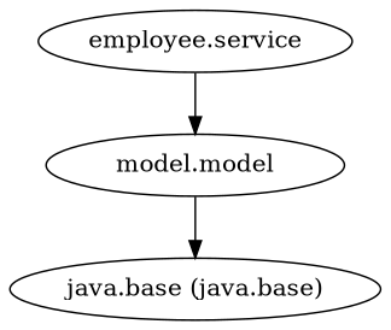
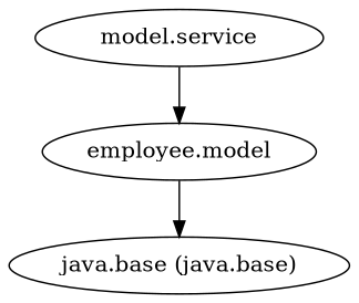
  digraph {
-   "employee.service"
-   "employee.model" [label="model.model"]
+   "employee.service" [label="model.service"]
+   "employee.model"
    "java.base (java.base)"
    "employee.service" -> "employee.model"
    "employee.model" -> "java.base (java.base)"
  }
